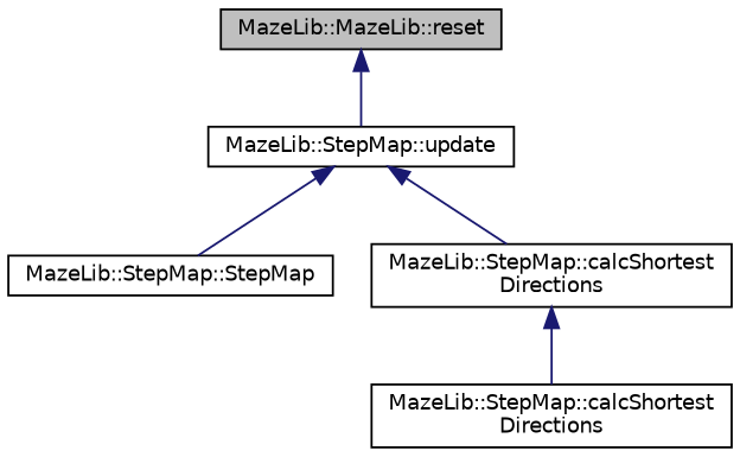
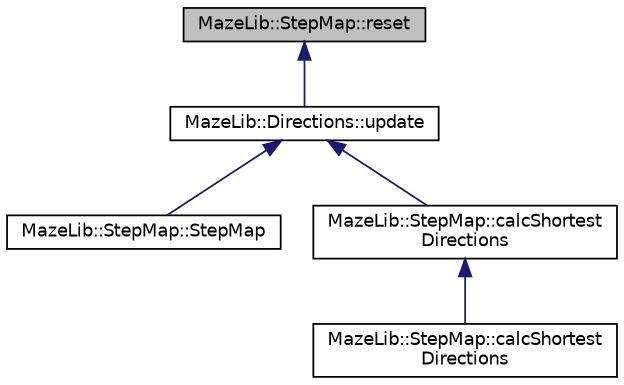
  digraph {
    rankdir=TB
    node [color=black fillcolor=white fontname=Helvetica fontsize=10 shape=record style=filled]
    edge [color=midnightblue dir=back fontname=Helvetica fontsize=10 labelfontname=Helvetica labelfontsize=10 style=solid]
-   n1 [fillcolor=grey75 fontcolor=black height=0.2 label="MazeLib::MazeLib::reset" width=0.4]
-   n2 [height=0.2 label="MazeLib::StepMap::update" width=0.4]
+   n1 [fillcolor=grey75 fontcolor=black height=0.2 label="MazeLib::StepMap::reset" width=0.4]
+   n2 [height=0.2 label="MazeLib::Directions::update" width=0.4]
    n3 [height=0.2 label="MazeLib::StepMap::StepMap" width=0.4]
    n4 [height=0.2 label="MazeLib::StepMap::calcShortest\lDirections" width=0.4]
    n5 [height=0.2 label="MazeLib::StepMap::calcShortest\lDirections" width=0.4]
    n1 -> n2
    n2 -> n3
    n2 -> n4
    n4 -> n5
  }
